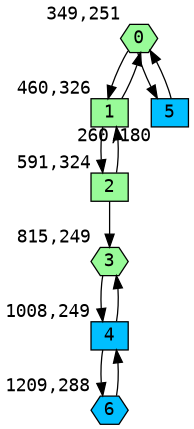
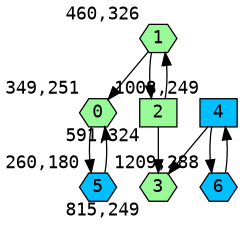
  digraph {
    bgcolor=white
    fontname="DejaVu Sans Mono"
    node [fillcolor=palegreen fixedsize=true fontname="DejaVu Sans Mono" shape=box style=filled]
    edge [fontname="DejaVu Sans Mono"]
    0 [height=0.3 shape=hexagon width=0.4 xlabel="349,251"]
-   1 [height=0.3 width=0.4 xlabel="460,326"]
-   5 [fillcolor=deepskyblue height=0.3 width=0.4 xlabel="260,180"]
+   1 [height=0.3 shape=hexagon width=0.4 xlabel="460,326"]
+   5 [fillcolor=deepskyblue height=0.3 shape=hexagon width=0.4 xlabel="260,180"]
    2 [height=0.3 width=0.4 xlabel="591,324"]
    3 [height=0.3 shape=hexagon width=0.4 xlabel="815,249"]
    4 [fillcolor=deepskyblue height=0.3 width=0.4 xlabel="1008,249"]
    6 [fillcolor=deepskyblue height=0.3 shape=hexagon width=0.4 xlabel="1209,288"]
-   0 -> 1
    0 -> 5
    1 -> 0
    1 -> 2
    5 -> 0
    2 -> 1
    2 -> 3
-   3 -> 4
    4 -> 3
    4 -> 6
    6 -> 4
  }
